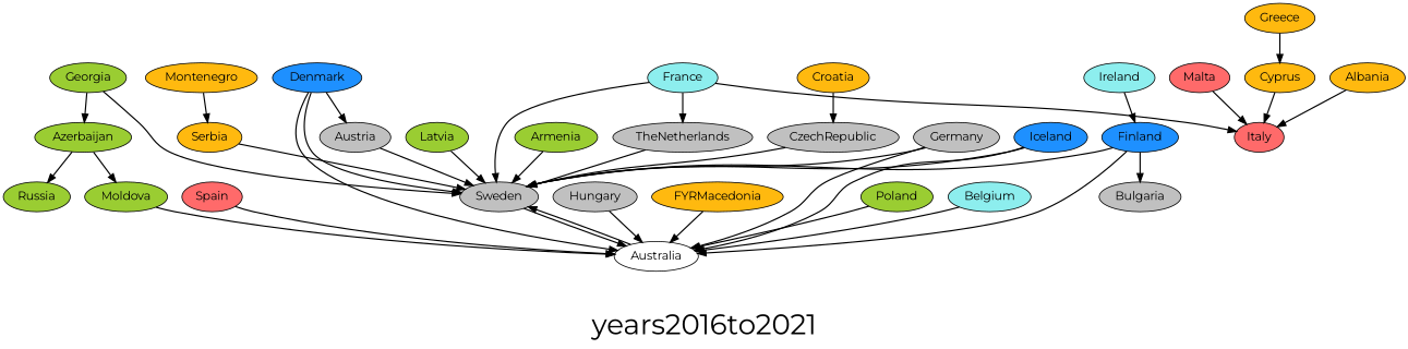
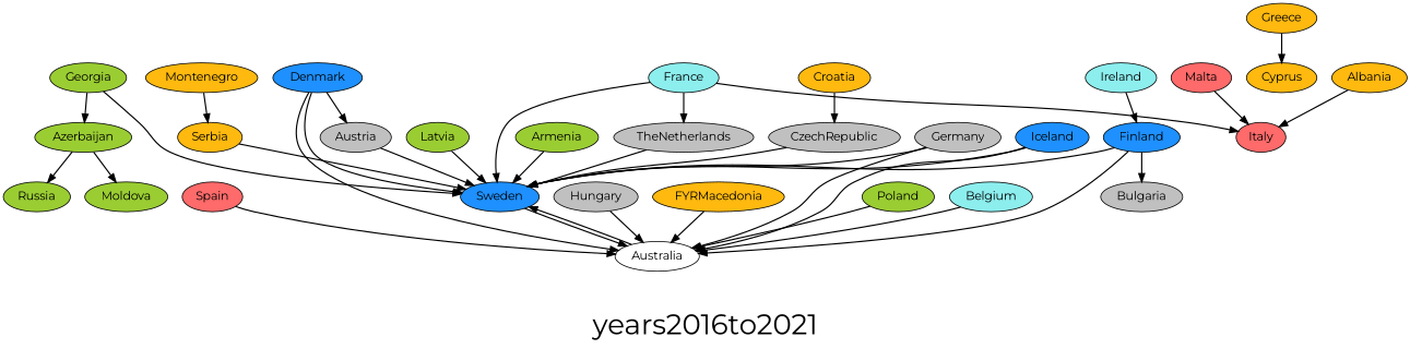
  digraph {
    fontname=Montserrat
    fontsize=34
    label=years2016to2021
    node [fillcolor=olivedrab3 fontname=Montserrat style=filled]
    edge [fontname=Montserrat penwidth=1.5]
    Georgia
-   Sweden [fillcolor=gray]
+   Sweden [fillcolor=dodgerblue]
    Azerbaijan
    Australia [fillcolor="" style=""]
    Moldova
    Russia
    Spain [fillcolor=indianred1]
    Serbia [fillcolor=darkgoldenrod1]
    Finland [fillcolor=dodgerblue]
    Bulgaria [fillcolor=gray]
    Denmark [fillcolor=dodgerblue]
    Austria [fillcolor=gray]
    Hungary [fillcolor=gray]
    France [fillcolor=darkslategray2]
    TheNetherlands [fillcolor=gray]
    Italy [fillcolor=indianred1]
    FYRMacedonia [fillcolor=darkgoldenrod1]
    Malta [fillcolor=indianred1]
    Germany [fillcolor=gray]
    Iceland [fillcolor=dodgerblue]
    Ireland [fillcolor=darkslategray2]
    Cyprus [fillcolor=darkgoldenrod1]
    Poland
    Greece [fillcolor=darkgoldenrod1]
    Latvia
    Belgium [fillcolor=darkslategray2]
    CzechRepublic [fillcolor=gray]
    Albania [fillcolor=darkgoldenrod1]
    Armenia
    Croatia [fillcolor=darkgoldenrod1]
    Montenegro [fillcolor=darkgoldenrod1]
    Georgia -> Sweden
    Georgia -> Azerbaijan
    Sweden -> Australia
    Azerbaijan -> Moldova
    Azerbaijan -> Russia
    Australia -> Sweden
-   Moldova -> Australia
    Spain -> Australia
    Serbia -> Sweden
    Finland -> Sweden
    Finland -> Australia
    Finland -> Bulgaria
    Denmark -> Sweden
    Denmark -> Australia
    Denmark -> Austria
    Austria -> Sweden
    Hungary -> Australia
    France -> Sweden
    France -> TheNetherlands
    France -> Italy
    TheNetherlands -> Sweden
    FYRMacedonia -> Australia
    Malta -> Italy
    Germany -> Sweden
    Germany -> Australia
    Iceland -> Sweden
    Iceland -> Australia
    Ireland -> Finland
-   Cyprus -> Italy
    Poland -> Australia
    Greece -> Cyprus
    Latvia -> Sweden
    Belgium -> Australia
    CzechRepublic -> Sweden
    Albania -> Italy
    Armenia -> Sweden
    Croatia -> CzechRepublic
    Montenegro -> Serbia
  }
